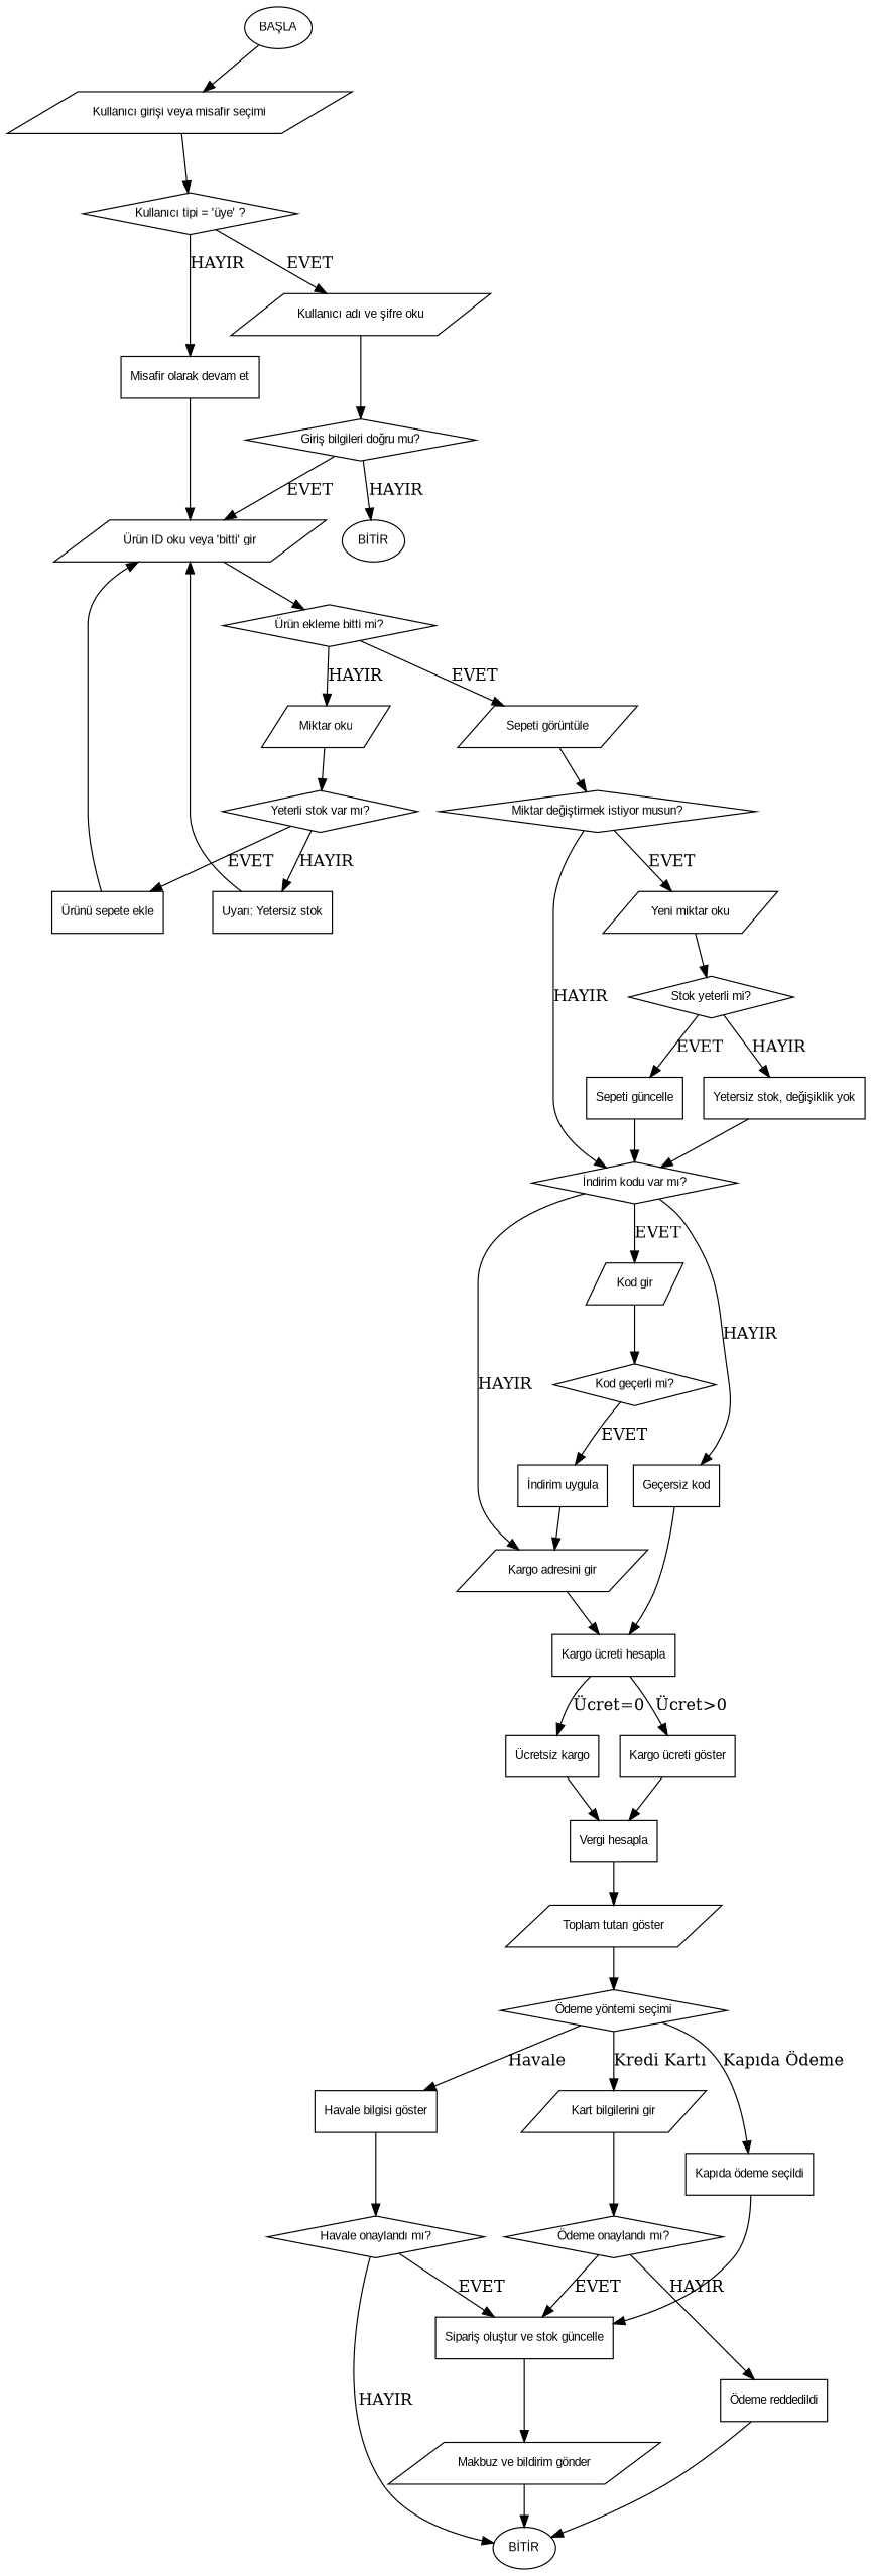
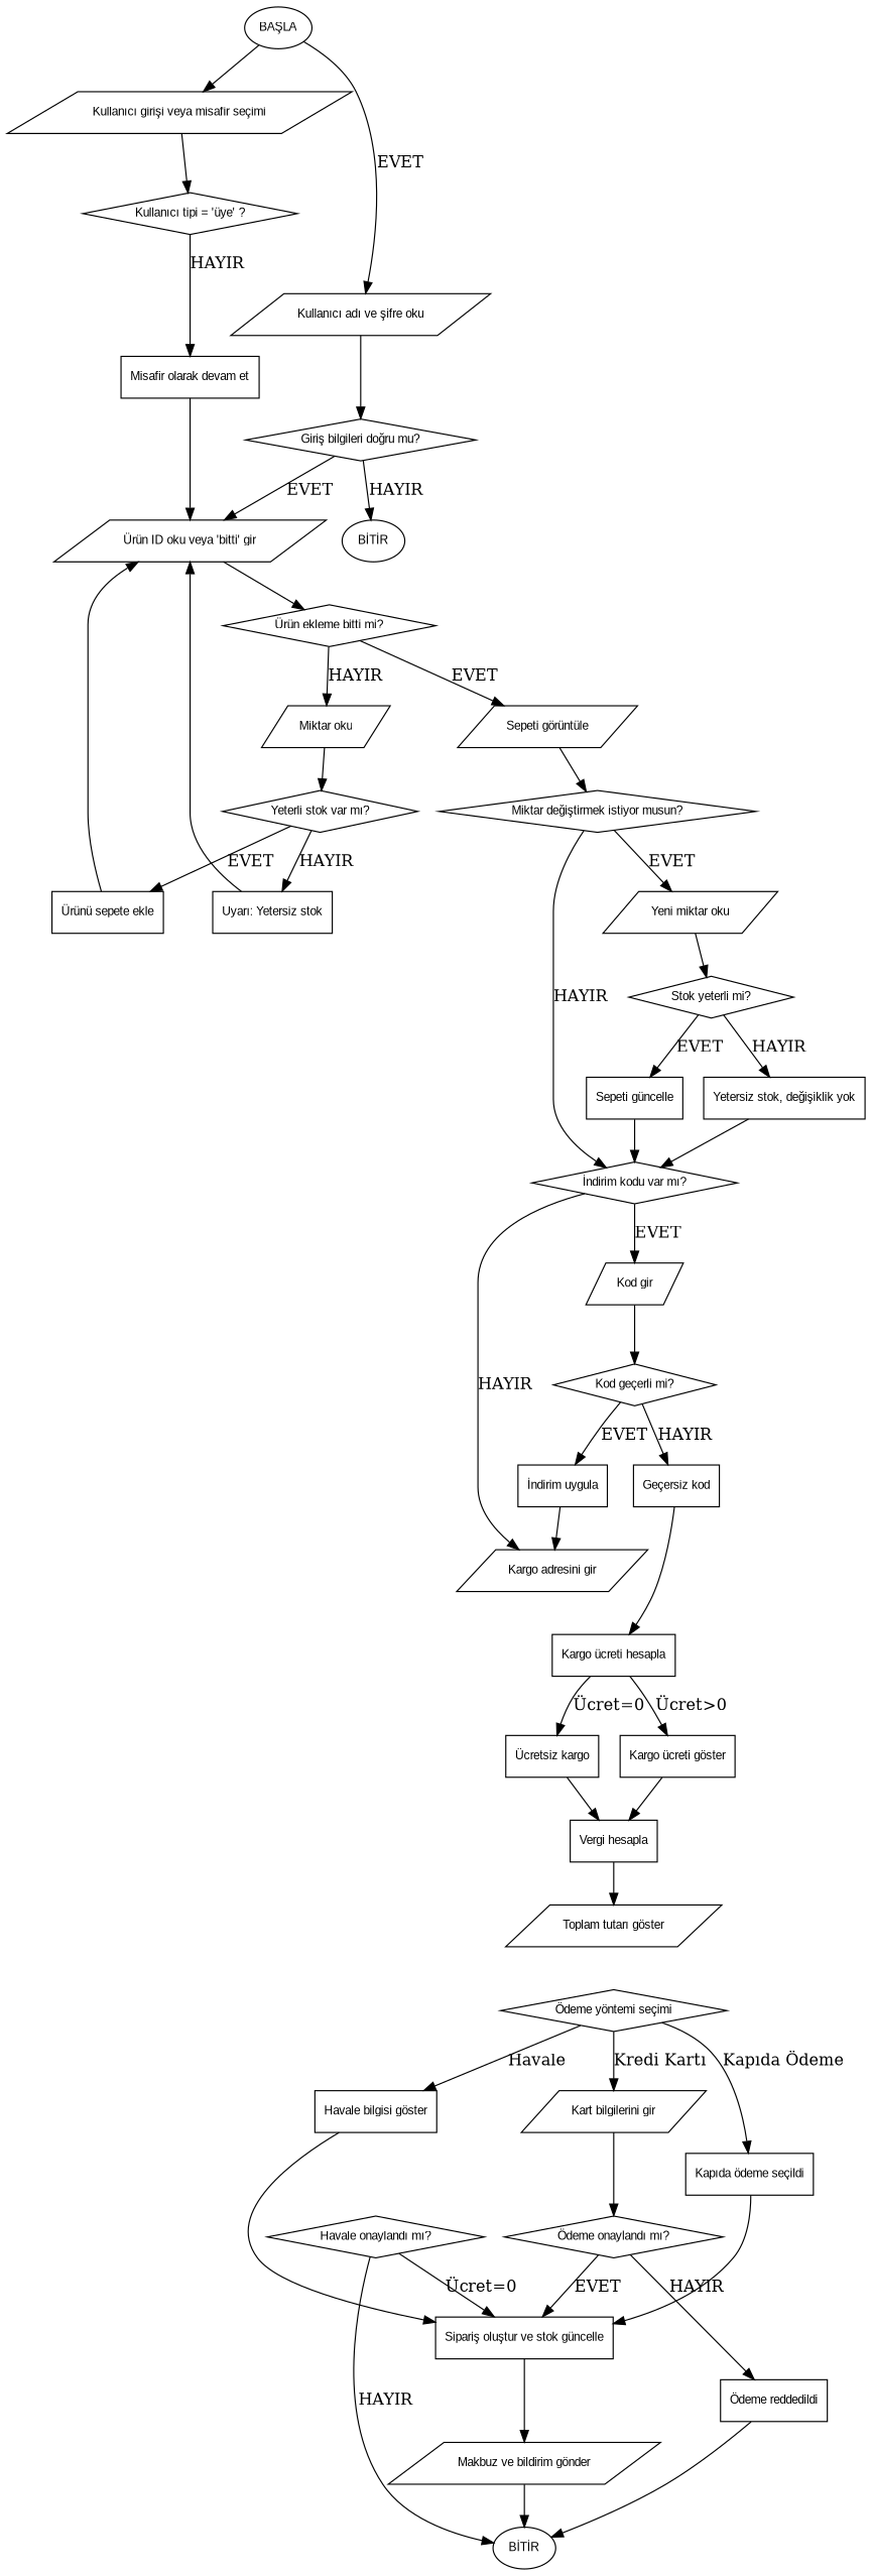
  digraph {
    rankdir=TB
    node [fontname=Arial fontsize=10 shape=box]
    n1 [label="BAŞLA" shape=oval]
    n2 [label="Kullanıcı girişi veya misafir seçimi" shape=parallelogram]
    n3 [label="Kullanıcı tipi = 'üye' ?" shape=diamond]
    n4 [label="Kullanıcı adı ve şifre oku" shape=parallelogram]
    n5 [label="Misafir olarak devam et"]
    n6 [label="Giriş bilgileri doğru mu?" shape=diamond]
    n7 [label="Ürün ID oku veya 'bitti' gir" shape=parallelogram]
    n8 [label="BİTİR" shape=oval]
    n9 [label="Ürün ekleme bitti mi?" shape=diamond]
    n10 [label="Miktar oku" shape=parallelogram]
    n11 [label="Sepeti görüntüle" shape=parallelogram]
    n12 [label="Yeterli stok var mı?" shape=diamond]
    n13 [label="Miktar değiştirmek istiyor musun?" shape=diamond]
    n14 [label="Ürünü sepete ekle"]
    n15 [label="Uyarı: Yetersiz stok"]
    n16 [label="Yeni miktar oku" shape=parallelogram]
    n17 [label="İndirim kodu var mı?" shape=diamond]
    n18 [label="Stok yeterli mi?" shape=diamond]
    n19 [label="Kod gir" shape=parallelogram]
    n20 [label="Kargo adresini gir" shape=parallelogram]
    n21 [label="Sepeti güncelle"]
    n22 [label="Yetersiz stok, değişiklik yok"]
    n23 [label="Kod geçerli mi?" shape=diamond]
    n24 [label="Kargo ücreti hesapla"]
    n25 [label="İndirim uygula"]
    n26 [label="Geçersiz kod"]
    n27 [label="Ücretsiz kargo"]
    n28 [label="Kargo ücreti göster"]
    n29 [label="Vergi hesapla"]
    n30 [label="Toplam tutarı göster" shape=parallelogram]
    n31 [label="Ödeme yöntemi seçimi" shape=diamond]
    n32 [label="Kart bilgilerini gir" shape=parallelogram]
    n33 [label="Havale bilgisi göster"]
    n34 [label="Kapıda ödeme seçildi"]
    n35 [label="Ödeme onaylandı mı?" shape=diamond]
    n36 [label="Havale onaylandı mı?" shape=diamond]
    n37 [label="Sipariş oluştur ve stok güncelle"]
    n38 [label="Ödeme reddedildi"]
    n39 [label="BİTİR" shape=oval]
    n40 [label="Makbuz ve bildirim gönder" shape=parallelogram]
    n1 -> n2
    n2 -> n3
-   n3 -> n4 [label=EVET]
+   n1 -> n4 [label=EVET]
    n3 -> n5 [label=HAYIR]
    n4 -> n6
    n5 -> n7
    n6 -> n7 [label=EVET]
    n6 -> n8 [label=HAYIR]
    n7 -> n9
    n9 -> n10 [label=HAYIR]
    n9 -> n11 [label=EVET]
    n10 -> n12
    n11 -> n13
    n12 -> n14 [label=EVET]
    n12 -> n15 [label=HAYIR]
    n13 -> n16 [label=EVET]
    n13 -> n17 [label=HAYIR]
    n14 -> n7
    n15 -> n7
    n16 -> n18
    n17 -> n19 [label=EVET]
    n17 -> n20 [label=HAYIR]
    n18 -> n21 [label=EVET]
    n18 -> n22 [label=HAYIR]
    n19 -> n23
-   n20 -> n24
    n21 -> n17
    n22 -> n17
    n23 -> n25 [label=EVET]
-   n17 -> n26 [label=HAYIR]
+   n23 -> n26 [label=HAYIR]
    n24 -> n27 [label="Ücret=0"]
    n24 -> n28 [label="Ücret>0"]
    n25 -> n20
    n26 -> n24
    n27 -> n29
    n28 -> n29
    n29 -> n30
-   n30 -> n31
    n31 -> n32 [label="Kredi Kartı"]
    n31 -> n33 [label=Havale]
    n31 -> n34 [label="Kapıda Ödeme"]
    n32 -> n35
-   n33 -> n36
+   n33 -> n37
    n34 -> n37
    n35 -> n37 [label=EVET]
    n35 -> n38 [label=HAYIR]
-   n36 -> n37 [label=EVET]
+   n36 -> n37 [label="Ücret=0"]
    n36 -> n39 [label=HAYIR]
    n37 -> n40
    n38 -> n39
    n40 -> n39
  }
